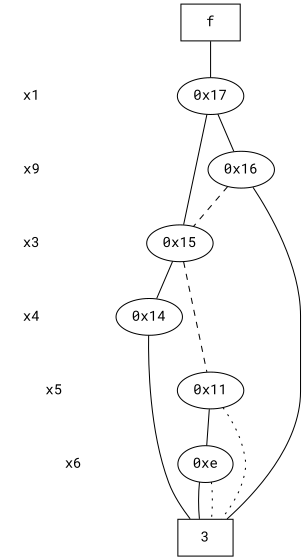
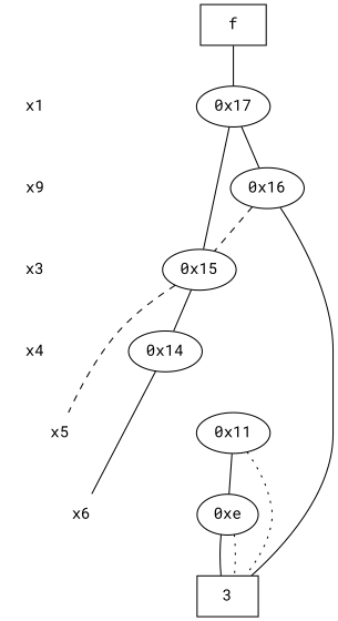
  digraph {
    fontname="Roboto Mono"
    node [fontname="Roboto Mono" shape=plaintext]
    edge [dir=none fontname="Roboto Mono"]
    "CONST NODES" [style=invis]
    " x1 "
    n3 [label=x9]
    " x3 "
    " x4 "
    " x5 "
    " x6 "
    "  f  " [shape=box]
    "0x17" [shape=""]
    "0x16" [shape=""]
    "0x15" [shape=""]
    "0x14" [shape=""]
    "0x11" [shape=""]
    "0xe" [shape=""]
    n15 [label=3 shape=box]
    subgraph sub_1 {
      "CONST NODES"
      " x1 "
      n3
      " x3 "
      " x4 "
      " x5 "
      " x6 "
    }
    subgraph sub_2 {
      rank=same
      "  f  "
    }
    subgraph sub_3 {
      rank=same
      " x1 "
      "0x17"
    }
    subgraph sub_4 {
      rank=same
      n3
      "0x16"
    }
    subgraph sub_5 {
      rank=same
      " x3 "
      "0x15"
    }
    subgraph sub_6 {
      rank=same
      " x4 "
      "0x14"
    }
    subgraph sub_7 {
      rank=same
      " x5 "
      "0x11"
    }
    subgraph sub_8 {
      rank=same
      " x6 "
      "0xe"
    }
    subgraph sub_9 {
      rank=same
      "CONST NODES"
      subgraph sub_10 {
        rank=same
        n15
      }
    }
    " x1 " -> n3 [style=invis]
    n3 -> " x3 " [style=invis]
    " x3 " -> " x4 " [style=invis]
    " x4 " -> " x5 " [style=invis]
    " x5 " -> " x6 " [style=invis]
    " x6 " -> "CONST NODES" [style=invis]
    "  f  " -> "0x17" [style=solid]
    "0x17" -> "0x16"
    "0x17" -> "0x15" [style=solid]
    "0x16" -> "0x15" [style=dashed]
    "0x16" -> n15
    "0x15" -> "0x14"
-   "0x15" -> "0x11" [style=dashed]
-   "0x14" -> n15
+   "0x15" -> " x5 " [style=dashed]
+   "0x14" -> " x6 "
    "0x11" -> "0xe"
    "0x11" -> n15 [style=dotted]
    "0xe" -> n15
    "0xe" -> n15 [style=dotted]
  }
